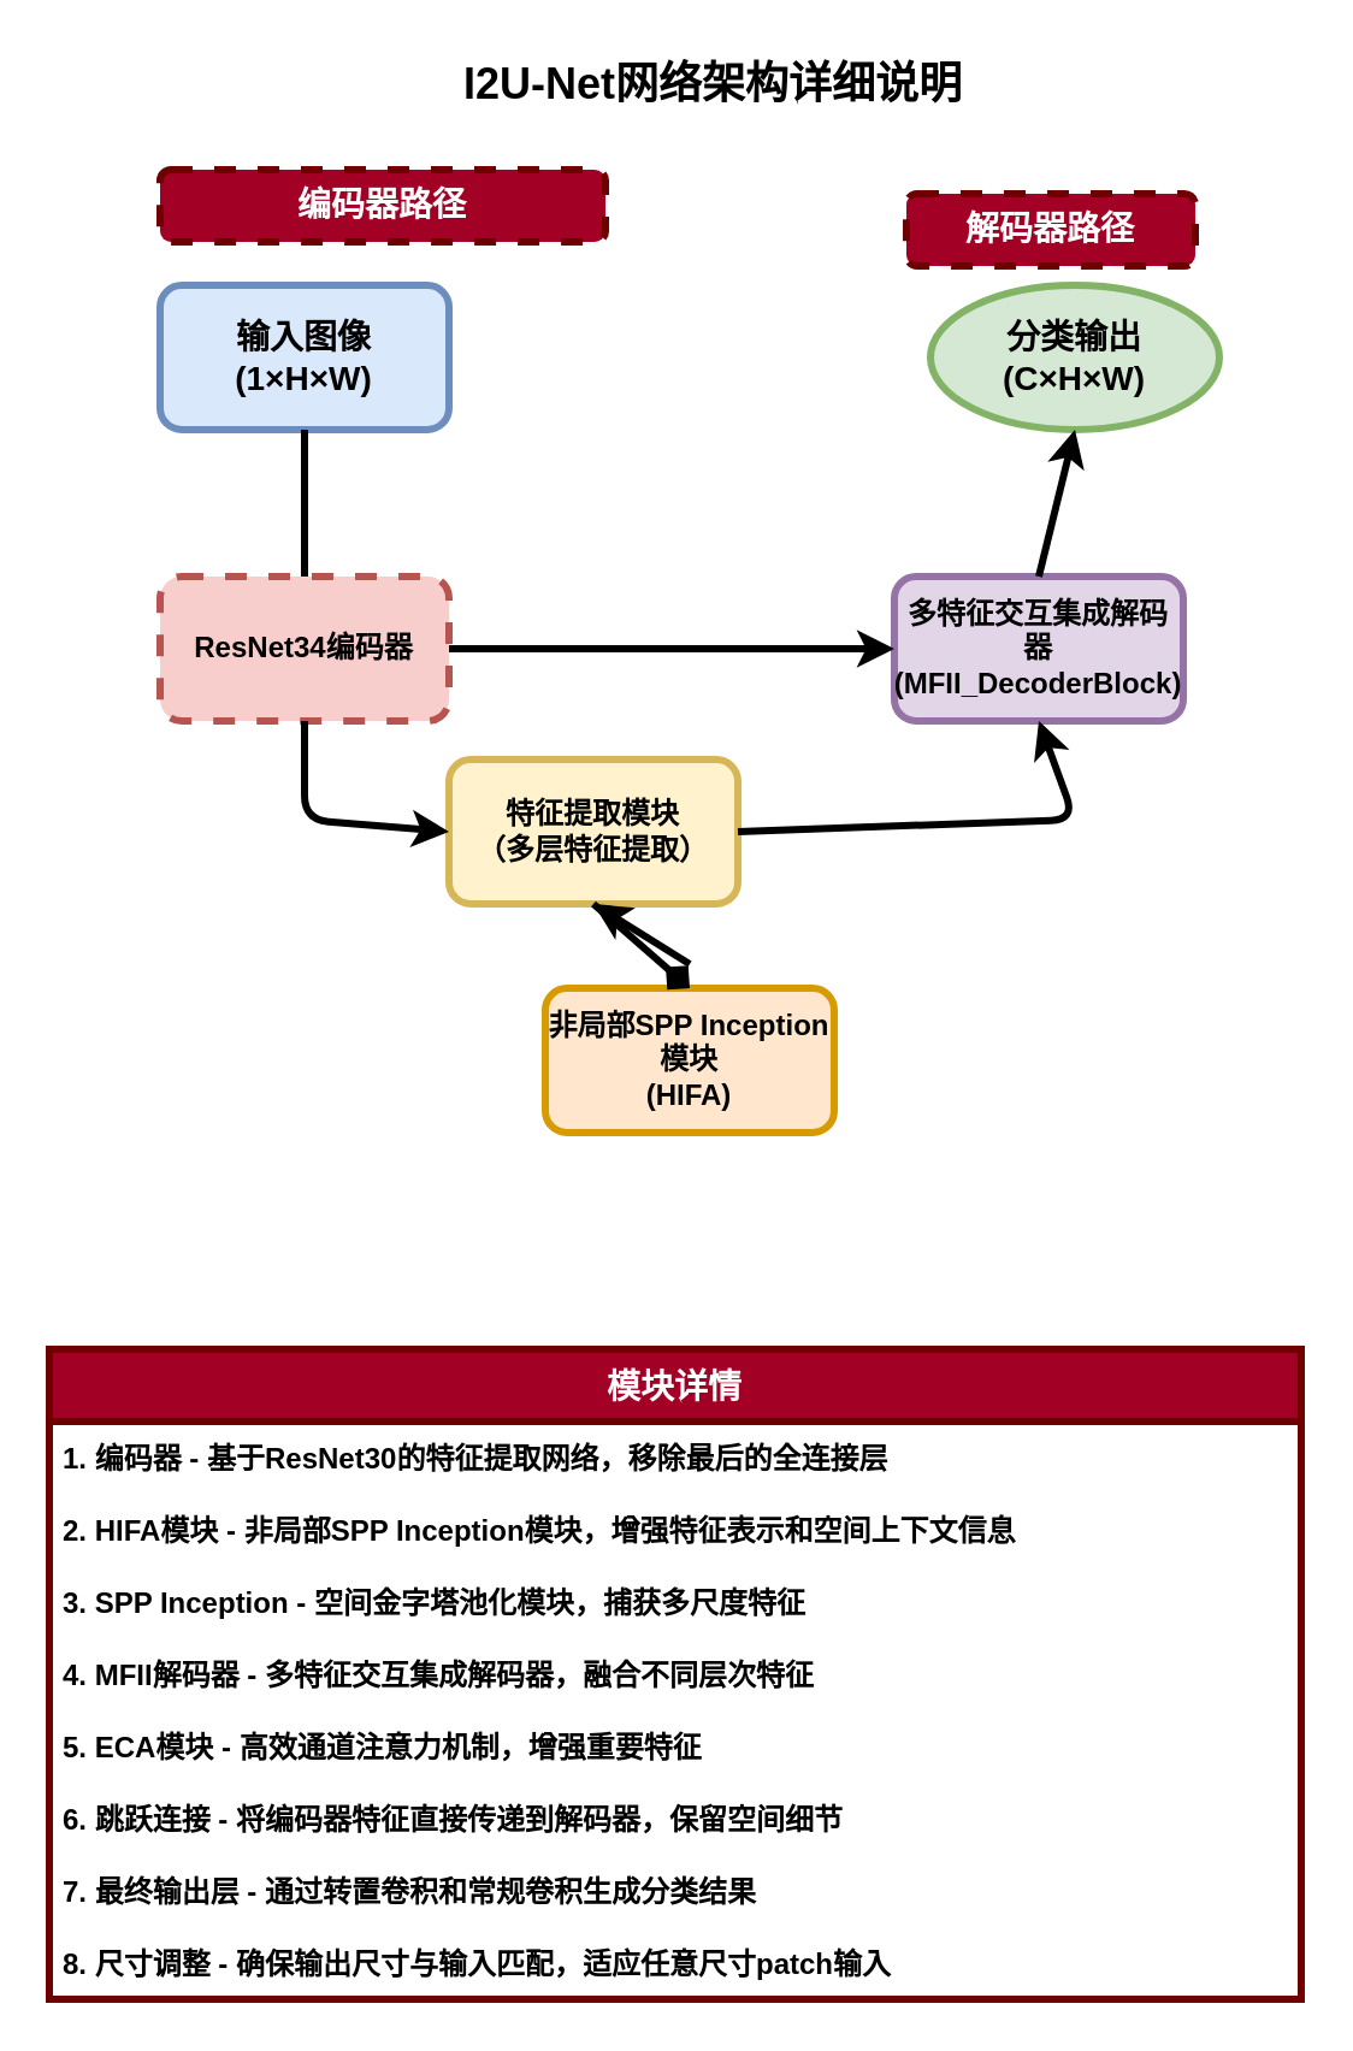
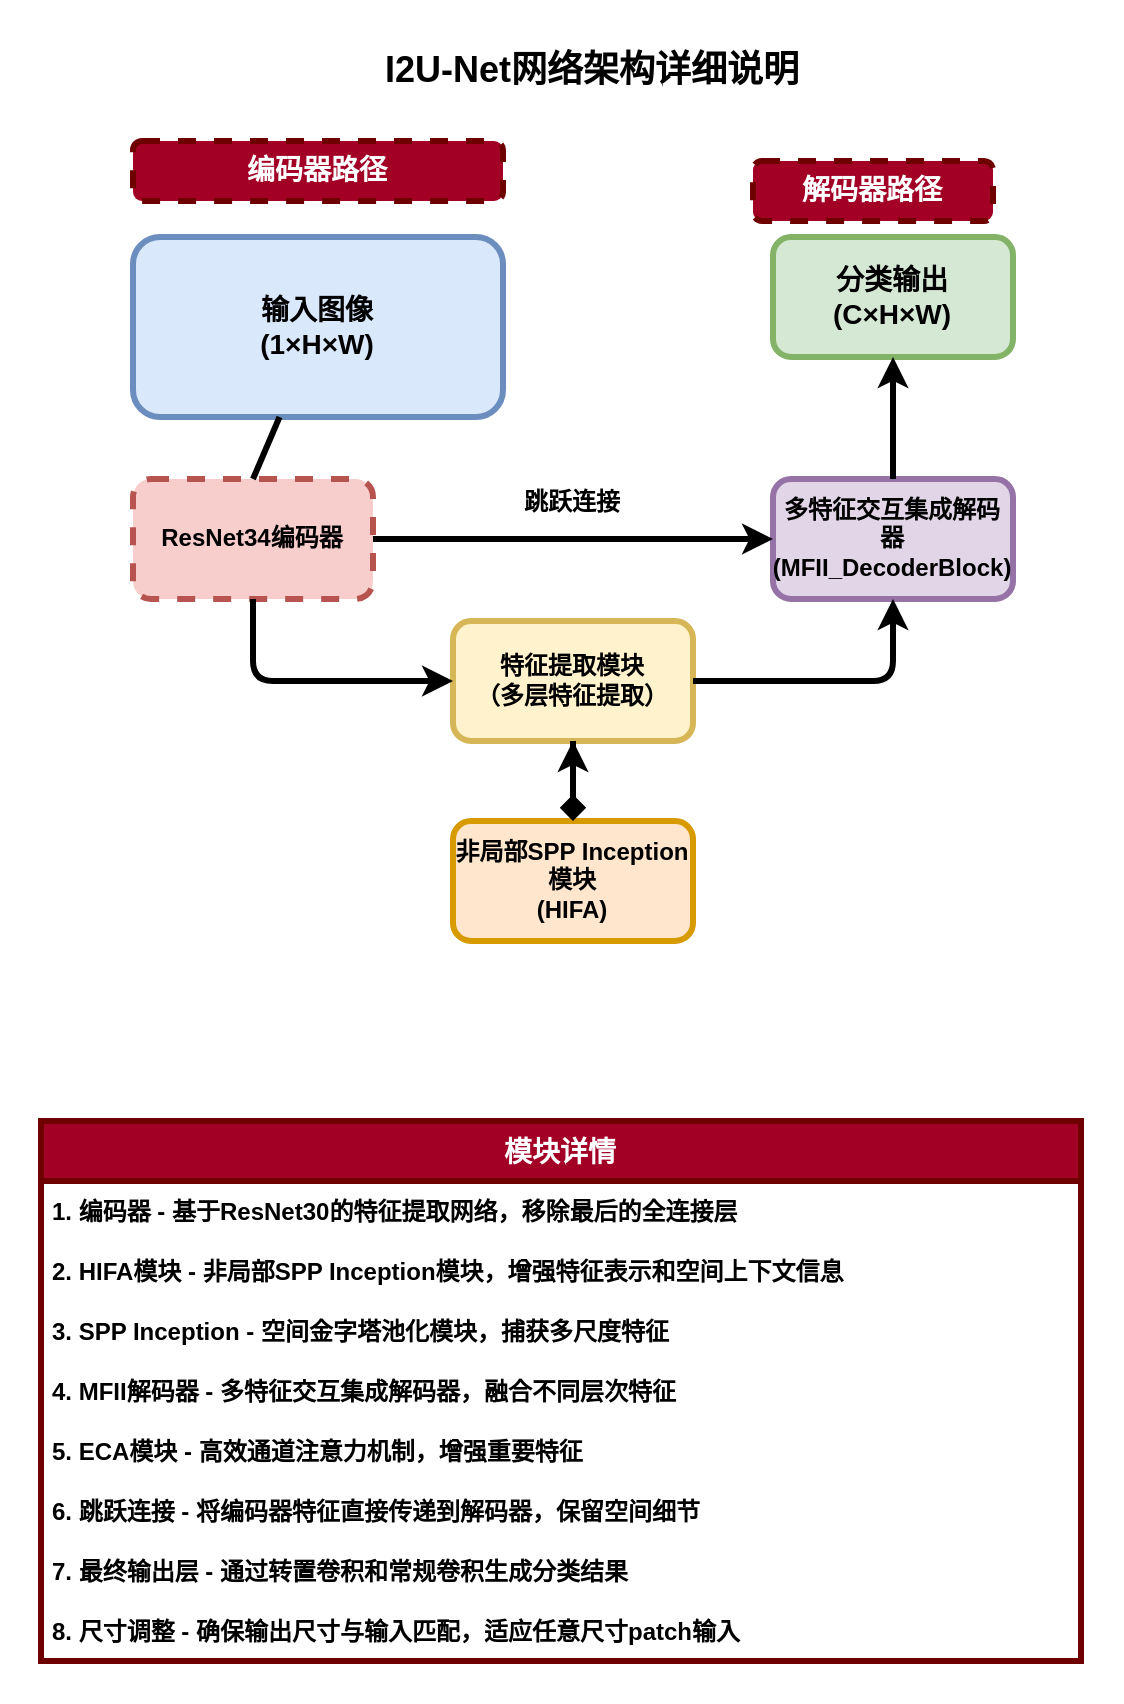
  <mxCell id="0" />
  <mxCell id="1" parent="0" />
- <mxCell id="2" value="输入图像&#10;(1×H×W)" style="rounded=1;whiteSpace=wrap;html=1;fillColor=#dae8fc;strokeColor=#6c8ebf;fontStyle=1;fontSize=14;strokeWidth=3;" parent="1" vertex="1"><mxGeometry x="66" y="118" width="120" height="60" as="geometry" /></mxCell>
- <mxCell id="3" value="分类输出&#10;(C×H×W)" style="ellipse;whiteSpace=wrap;html=1;fillColor=#d5e8d4;strokeColor=#82b366;fontStyle=1;fontSize=14;strokeWidth=3;" parent="1" vertex="1"><mxGeometry x="386" y="118" width="120" height="60" as="geometry" /></mxCell>
+ <mxCell id="2" value="输入图像&#10;(1×H×W)" style="rounded=1;whiteSpace=wrap;html=1;fillColor=#dae8fc;strokeColor=#6c8ebf;fontStyle=1;fontSize=14;strokeWidth=3;" parent="1" vertex="1"><mxGeometry x="66" y="118" width="185" height="90" as="geometry" /></mxCell>
+ <mxCell id="3" value="分类输出&#10;(C×H×W)" style="rounded=1;whiteSpace=wrap;html=1;fillColor=#d5e8d4;strokeColor=#82b366;fontStyle=1;fontSize=14;strokeWidth=3;" parent="1" vertex="1"><mxGeometry x="386" y="118" width="120" height="60" as="geometry" /></mxCell>
  <mxCell id="4" value="ResNet34编码器" style="rounded=1;whiteSpace=wrap;html=1;fillColor=#f8cecc;strokeColor=#b85450;fontStyle=1;fontSize=12;strokeWidth=3;dashed=1;" parent="1" vertex="1"><mxGeometry x="66" y="239" width="120" height="60" as="geometry" /></mxCell>
- <mxCell id="5" value="特征提取模块&lt;div&gt;（多层特征提取）&lt;/div&gt;" style="rounded=1;whiteSpace=wrap;html=1;fillColor=#fff2cc;strokeColor=#d6b656;fontStyle=1;fontSize=12;strokeWidth=3;" parent="1" vertex="1"><mxGeometry x="186" y="315" width="120" height="60" as="geometry" /></mxCell>
- <mxCell id="6" value="多特征交互集成解码器&#10;(MFII_DecoderBlock)" style="rounded=1;whiteSpace=wrap;html=1;fillColor=#e1d5e7;strokeColor=#9673a6;fontStyle=1;fontSize=12;strokeWidth=3;" parent="1" vertex="1"><mxGeometry x="371" y="239" width="120" height="60" as="geometry" /></mxCell>
+ <mxCell id="5" value="特征提取模块&lt;div&gt;（多层特征提取）&lt;/div&gt;" style="rounded=1;whiteSpace=wrap;html=1;fillColor=#fff2cc;strokeColor=#d6b656;fontStyle=1;fontSize=12;strokeWidth=3;" parent="1" vertex="1"><mxGeometry x="226" y="310" width="120" height="60" as="geometry" /></mxCell>
+ <mxCell id="6" value="多特征交互集成解码器&#10;(MFII_DecoderBlock)" style="rounded=1;whiteSpace=wrap;html=1;fillColor=#e1d5e7;strokeColor=#9673a6;fontStyle=1;fontSize=12;strokeWidth=3;" parent="1" vertex="1"><mxGeometry x="386" y="239" width="120" height="60" as="geometry" /></mxCell>
  <mxCell id="7" value="非局部SPP Inception模块&#10;(HIFA)" style="rounded=1;whiteSpace=wrap;html=1;fillColor=#ffe6cc;strokeColor=#d79b00;fontStyle=1;fontSize=12;strokeWidth=3;" parent="1" vertex="1"><mxGeometry x="226" y="410" width="120" height="60" as="geometry" /></mxCell>
  <mxCell id="8" value="" style="endArrow=none;html=1;rounded=1;entryX=0.5;entryY=0;entryDx=0;entryDy=0;strokeWidth=3;jumpStyle=arc;jumpSize=6;" parent="1" source="2" target="4" edge="1"><mxGeometry width="50" height="50" relative="1" as="geometry"><mxPoint x="126" y="180" as="sourcePoint" /><mxPoint x="306" y="369" as="targetPoint" /></mxGeometry></mxCell>
  <mxCell id="9" value="" style="endArrow=classic;html=1;rounded=1;exitX=0.5;exitY=1;exitDx=0;exitDy=0;entryX=0;entryY=0.5;entryDx=0;entryDy=0;strokeWidth=3;jumpStyle=arc;jumpSize=6;" parent="1" source="4" target="5" edge="1"><mxGeometry width="50" height="50" relative="1" as="geometry"><mxPoint x="256" y="419" as="sourcePoint" /><mxPoint x="306" y="369" as="targetPoint" /><Array as="points"><mxPoint x="126" y="340" /></Array></mxGeometry></mxCell>
  <mxCell id="10" value="" style="endArrow=diamond;html=1;rounded=1;exitX=0.5;exitY=1;exitDx=0;exitDy=0;entryX=0.5;entryY=0;entryDx=0;entryDy=0;strokeWidth=3;jumpStyle=arc;jumpSize=6;" parent="1" source="5" target="7" edge="1"><mxGeometry width="50" height="50" relative="1" as="geometry"><mxPoint x="256" y="490" as="sourcePoint" /><mxPoint x="306" y="440" as="targetPoint" /></mxGeometry></mxCell>
  <mxCell id="11" value="" style="endArrow=classic;html=1;rounded=1;entryX=0.5;entryY=1;entryDx=0;entryDy=0;strokeWidth=3;jumpStyle=arc;jumpSize=6;" parent="1" target="5" edge="1"><mxGeometry width="50" height="50" relative="1" as="geometry"><mxPoint x="286" y="400" as="sourcePoint" /><mxPoint x="306" y="440" as="targetPoint" /><Array as="points"><mxPoint x="286" y="400" /></Array></mxGeometry></mxCell>
  <mxCell id="12" value="" style="endArrow=classic;html=1;rounded=1;exitX=1;exitY=0.5;exitDx=0;exitDy=0;entryX=0.5;entryY=1;entryDx=0;entryDy=0;strokeWidth=3;jumpStyle=arc;jumpSize=6;" parent="1" source="5" target="6" edge="1"><mxGeometry width="50" height="50" relative="1" as="geometry"><mxPoint x="256" y="419" as="sourcePoint" /><mxPoint x="306" y="369" as="targetPoint" /><Array as="points"><mxPoint x="446" y="340" /></Array></mxGeometry></mxCell>
  <mxCell id="13" value="" style="endArrow=classic;html=1;rounded=1;exitX=0.5;exitY=0;exitDx=0;exitDy=0;entryX=0.5;entryY=1;entryDx=0;entryDy=0;strokeWidth=3;jumpStyle=arc;jumpSize=6;" parent="1" source="6" target="3" edge="1"><mxGeometry width="50" height="50" relative="1" as="geometry"><mxPoint x="256" y="419" as="sourcePoint" /><mxPoint x="306" y="369" as="targetPoint" /></mxGeometry></mxCell>
+ <mxCell id="14" value="跳跃连接" style="text;html=1;strokeColor=none;fillColor=none;align=center;verticalAlign=middle;whiteSpace=wrap;rounded=0;fontStyle=1;fontSize=12;" parent="1" vertex="1"><mxGeometry x="256" y="236" width="60" height="30" as="geometry" /></mxCell>
  <mxCell id="15" value="I2U-Net网络架构详细说明" style="text;html=1;strokeColor=none;fillColor=none;align=center;verticalAlign=middle;whiteSpace=wrap;rounded=0;fontStyle=1;fontSize=18;" parent="1" vertex="1"><mxGeometry x="136" y="20" width="320" height="30" as="geometry" /></mxCell>
  <mxCell id="16" value="模块详情" style="swimlane;fontStyle=1;childLayout=stackLayout;horizontal=1;startSize=30;horizontalStack=0;resizeParent=1;resizeParentMax=0;resizeLast=0;collapsible=1;marginBottom=0;fontSize=14;strokeWidth=3;fillColor=#a20025;fontColor=#ffffff;strokeColor=#6F0000;" parent="1" vertex="1"><mxGeometry x="20" y="560" width="520" height="270" as="geometry" /></mxCell>
  <mxCell id="17" value="1. 编码器 - 基于ResNet30的特征提取网络，移除最后的全连接层" style="text;strokeColor=none;fillColor=none;align=left;verticalAlign=middle;spacingLeft=4;spacingRight=4;overflow=hidden;points=[[0,0.5],[1,0.5]];portConstraint=eastwest;rotatable=0;fontStyle=1;fontSize=12;" parent="16" vertex="1"><mxGeometry y="30" width="520" height="30" as="geometry" /></mxCell>
  <mxCell id="18" value="2. HIFA模块 - 非局部SPP Inception模块，增强特征表示和空间上下文信息" style="text;strokeColor=none;fillColor=none;align=left;verticalAlign=middle;spacingLeft=4;spacingRight=4;overflow=hidden;points=[[0,0.5],[1,0.5]];portConstraint=eastwest;rotatable=0;fontStyle=1;fontSize=12;" parent="16" vertex="1"><mxGeometry y="60" width="520" height="30" as="geometry" /></mxCell>
  <mxCell id="19" value="3. SPP Inception - 空间金字塔池化模块，捕获多尺度特征" style="text;strokeColor=none;fillColor=none;align=left;verticalAlign=middle;spacingLeft=4;spacingRight=4;overflow=hidden;points=[[0,0.5],[1,0.5]];portConstraint=eastwest;rotatable=0;fontStyle=1;fontSize=12;" parent="16" vertex="1"><mxGeometry y="90" width="520" height="30" as="geometry" /></mxCell>
  <mxCell id="20" value="4. MFII解码器 - 多特征交互集成解码器，融合不同层次特征" style="text;strokeColor=none;fillColor=none;align=left;verticalAlign=middle;spacingLeft=4;spacingRight=4;overflow=hidden;points=[[0,0.5],[1,0.5]];portConstraint=eastwest;rotatable=0;fontStyle=1;fontSize=12;" parent="16" vertex="1"><mxGeometry y="120" width="520" height="30" as="geometry" /></mxCell>
  <mxCell id="21" value="5. ECA模块 - 高效通道注意力机制，增强重要特征" style="text;strokeColor=none;fillColor=none;align=left;verticalAlign=middle;spacingLeft=4;spacingRight=4;overflow=hidden;points=[[0,0.5],[1,0.5]];portConstraint=eastwest;rotatable=0;fontStyle=1;fontSize=12;" parent="16" vertex="1"><mxGeometry y="150" width="520" height="30" as="geometry" /></mxCell>
  <mxCell id="22" value="6. 跳跃连接 - 将编码器特征直接传递到解码器，保留空间细节" style="text;strokeColor=none;fillColor=none;align=left;verticalAlign=middle;spacingLeft=4;spacingRight=4;overflow=hidden;points=[[0,0.5],[1,0.5]];portConstraint=eastwest;rotatable=0;fontStyle=1;fontSize=12;" parent="16" vertex="1"><mxGeometry y="180" width="520" height="30" as="geometry" /></mxCell>
  <mxCell id="23" value="7. 最终输出层 - 通过转置卷积和常规卷积生成分类结果" style="text;strokeColor=none;fillColor=none;align=left;verticalAlign=middle;spacingLeft=4;spacingRight=4;overflow=hidden;points=[[0,0.5],[1,0.5]];portConstraint=eastwest;rotatable=0;fontStyle=1;fontSize=12;" parent="16" vertex="1"><mxGeometry y="210" width="520" height="30" as="geometry" /></mxCell>
  <mxCell id="24" value="8. 尺寸调整 - 确保输出尺寸与输入匹配，适应任意尺寸patch输入" style="text;strokeColor=none;fillColor=none;align=left;verticalAlign=middle;spacingLeft=4;spacingRight=4;overflow=hidden;points=[[0,0.5],[1,0.5]];portConstraint=eastwest;rotatable=0;fontStyle=1;fontSize=12;" parent="16" vertex="1"><mxGeometry y="240" width="520" height="30" as="geometry" /></mxCell>
  <mxCell id="25" value="" style="endArrow=classic;html=1;rounded=1;exitX=1;exitY=0.5;exitDx=0;exitDy=0;entryX=0;entryY=0.5;entryDx=0;entryDy=0;strokeWidth=3;jumpStyle=arc;jumpSize=6;" edge="1" parent="1" source="4" target="6"><mxGeometry width="50" height="50" relative="1" as="geometry"><mxPoint x="266" y="281" as="sourcePoint" /><mxPoint x="266" y="220" as="targetPoint" /></mxGeometry></mxCell>
  <mxCell id="26" value="编码器路径" style="text;html=1;strokeColor=#6F0000;fillColor=#a20025;align=center;verticalAlign=middle;whiteSpace=wrap;rounded=1;fontStyle=1;fontSize=14;labelBackgroundColor=none;labelBorderColor=none;textShadow=0;fontColor=#ffffff;glass=0;shadow=0;dashed=1;strokeWidth=3;" vertex="1" parent="1"><mxGeometry x="66" y="70" width="185" height="30" as="geometry" /></mxCell>
  <mxCell id="27" value="解码器路径" style="text;html=1;strokeColor=#6F0000;fillColor=#a20025;align=center;verticalAlign=middle;whiteSpace=wrap;rounded=1;fontStyle=1;fontSize=14;labelBackgroundColor=none;labelBorderColor=none;textShadow=0;fontColor=#ffffff;glass=0;shadow=0;dashed=1;strokeWidth=3;" vertex="1" parent="1"><mxGeometry x="376" y="80" width="120" height="30" as="geometry" /></mxCell>
